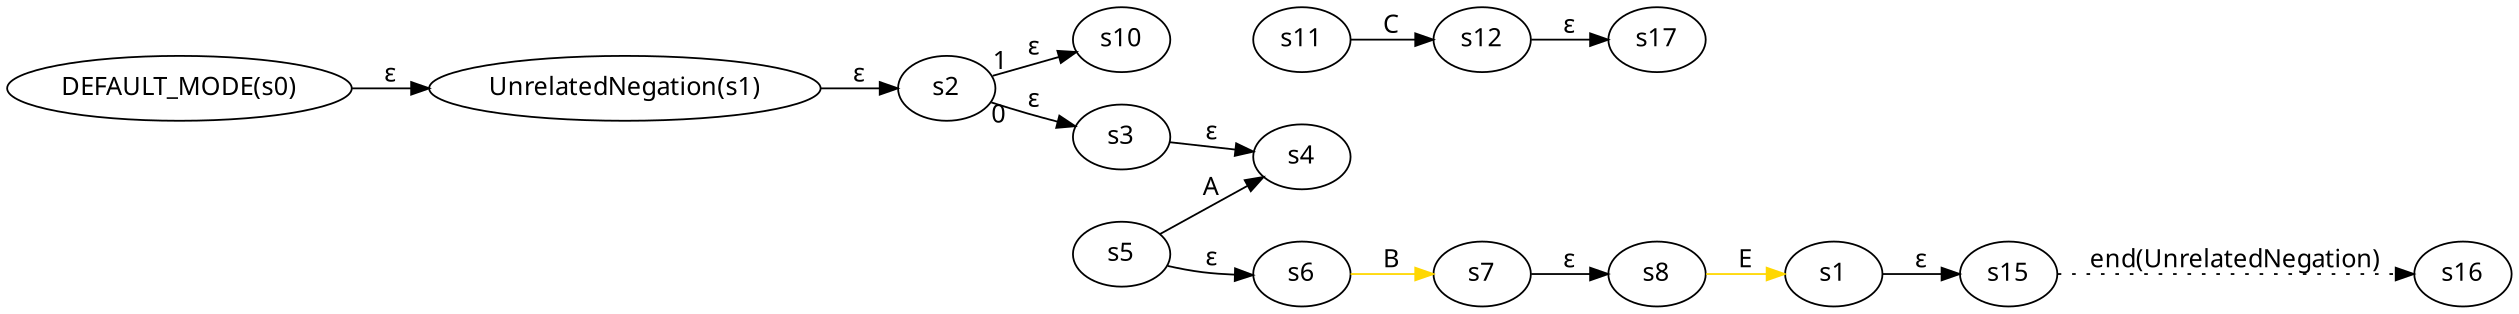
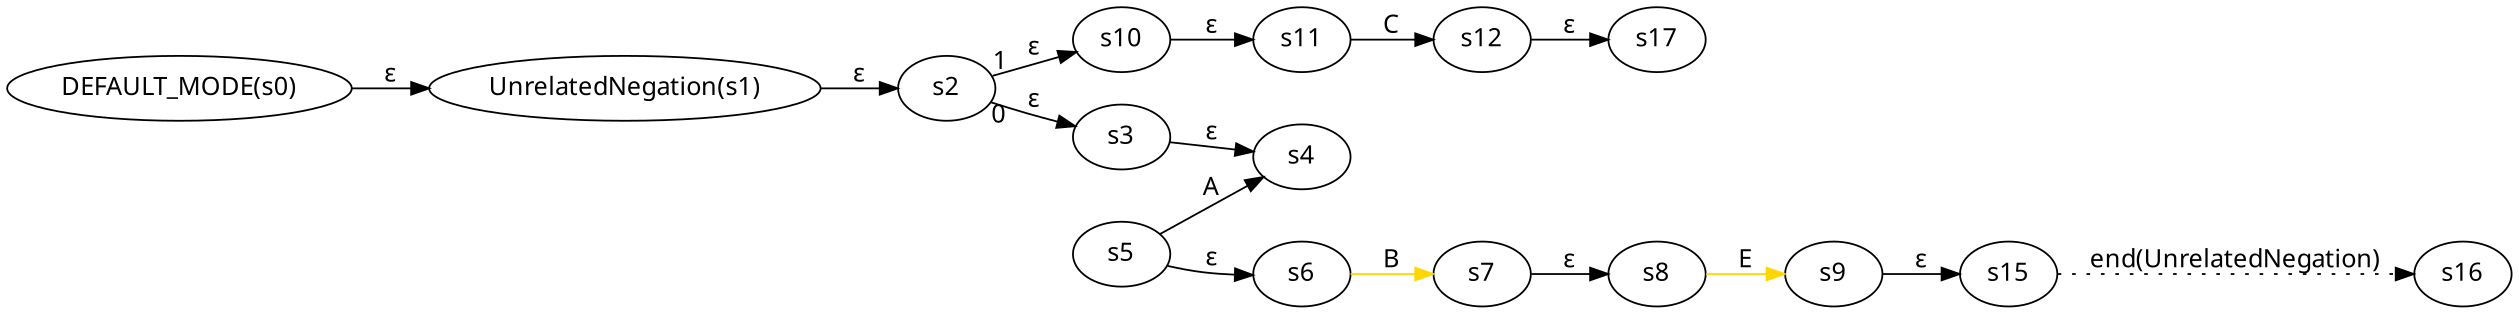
  digraph {
    fontname="Noto Sans"
    rankdir=LR
    node [fontname="Noto Sans"]
    edge [fontname="Noto Sans"]
    "DEFAULT_MODE(s0)"
    "UnrelatedNegation(s1)"
    s2
    s3
    s10
    s4
    s11
    s5
    s6
    s7
    s8
-   s9 [label=s1]
+   s9
    s15
    s16
    s12
    n16 [label=s17]
    "DEFAULT_MODE(s0)" -> "UnrelatedNegation(s1)" [label="ε"]
    "UnrelatedNegation(s1)" -> s2 [label="ε"]
    s2 -> s3 [label="ε" taillabel=0]
    s2 -> s10 [label="ε" taillabel=1]
    s3 -> s4 [label="ε"]
+   s10 -> s11 [label="ε"]
    s11 -> s12 [label=C]
    s5 -> s4 [label=A]
    s5 -> s6 [label="ε"]
    s6 -> s7 [color=gold label=B]
    s7 -> s8 [label="ε"]
    s8 -> s9 [color=gold label=E]
    s9 -> s15 [label="ε"]
    s15 -> s16 [label="end(UnrelatedNegation)" style=dotted]
    s12 -> n16 [label="ε"]
  }
